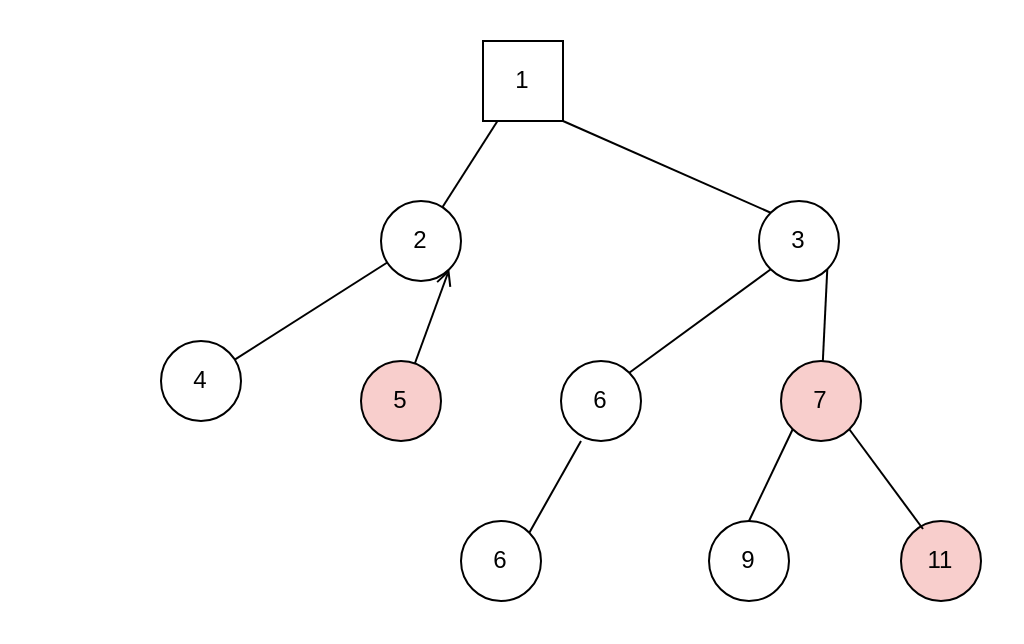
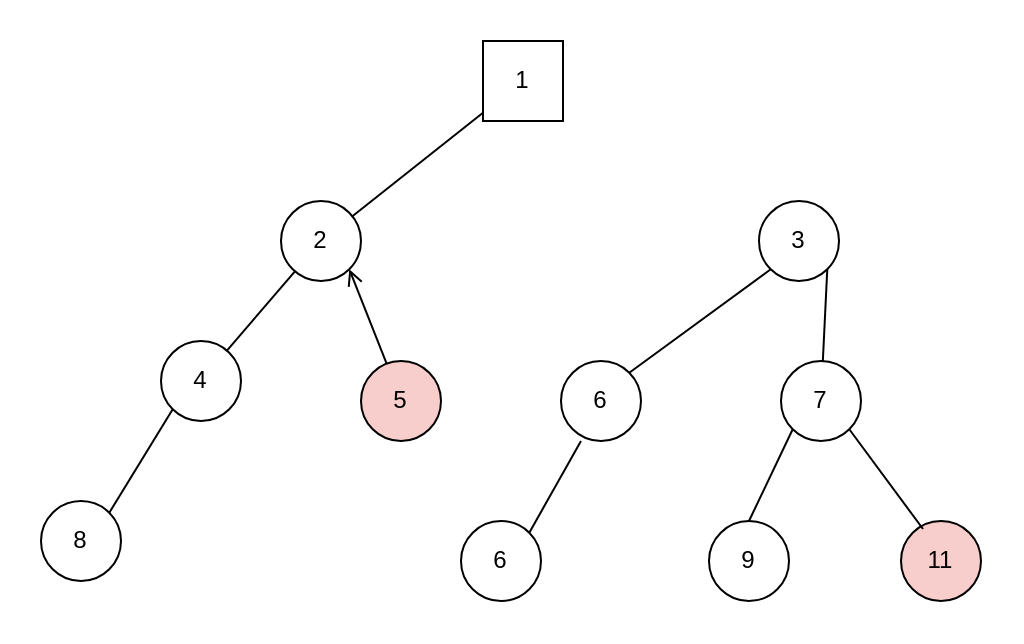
  <mxCell id="0" />
  <mxCell id="1" parent="0" />
  <mxCell id="2" value="1" style="whiteSpace=wrap;html=1;aspect=fixed;rounded=0;" parent="1" vertex="1"><mxGeometry x="241" y="20" width="40" height="40" as="geometry" /></mxCell>
- <mxCell id="3" value="2" style="ellipse;whiteSpace=wrap;html=1;aspect=fixed;" parent="1" vertex="1"><mxGeometry x="190" y="100" width="40" height="40" as="geometry" /></mxCell>
+ <mxCell id="3" value="2" style="ellipse;whiteSpace=wrap;html=1;aspect=fixed;" parent="1" vertex="1"><mxGeometry x="140" y="100" width="40" height="40" as="geometry" /></mxCell>
  <mxCell id="4" value="3" style="ellipse;whiteSpace=wrap;html=1;aspect=fixed;" parent="1" vertex="1"><mxGeometry x="379" y="100" width="40" height="40" as="geometry" /></mxCell>
  <mxCell id="5" value="5" style="ellipse;whiteSpace=wrap;html=1;aspect=fixed;fillColor=#f8cecc;" parent="1" vertex="1"><mxGeometry x="180" y="180" width="40" height="40" as="geometry" /></mxCell>
  <mxCell id="6" value="4" style="ellipse;whiteSpace=wrap;html=1;aspect=fixed;" parent="1" vertex="1"><mxGeometry x="80" y="170" width="40" height="40" as="geometry" /></mxCell>
+ <mxCell id="7" value="8" style="ellipse;whiteSpace=wrap;html=1;aspect=fixed;" parent="1" vertex="1"><mxGeometry x="20" y="250" width="40" height="40" as="geometry" /></mxCell>
  <mxCell id="8" value="6" style="ellipse;whiteSpace=wrap;html=1;aspect=fixed;" parent="1" vertex="1"><mxGeometry x="280" y="180" width="40" height="40" as="geometry" /></mxCell>
- <mxCell id="9" value="7" style="ellipse;whiteSpace=wrap;html=1;aspect=fixed;fillColor=#f8cecc;" parent="1" vertex="1"><mxGeometry x="390" y="180" width="40" height="40" as="geometry" /></mxCell>
+ <mxCell id="9" value="7" style="ellipse;whiteSpace=wrap;html=1;aspect=fixed;" parent="1" vertex="1"><mxGeometry x="390" y="180" width="40" height="40" as="geometry" /></mxCell>
  <mxCell id="10" value="" style="endArrow=none;html=1;" parent="1" source="3" target="2" edge="1"><mxGeometry width="50" height="50" relative="1" as="geometry"><mxPoint x="260" y="270" as="sourcePoint" /><mxPoint x="310" y="220" as="targetPoint" /></mxGeometry></mxCell>
  <mxCell id="11" value="" style="endArrow=none;html=1;" parent="1" source="6" target="3" edge="1"><mxGeometry width="50" height="50" relative="1" as="geometry"><mxPoint x="260" y="270" as="sourcePoint" /><mxPoint x="310" y="220" as="targetPoint" /></mxGeometry></mxCell>
  <mxCell id="12" value="" style="endArrow=open;html=1;entryX=1;entryY=1;entryDx=0;entryDy=0;" parent="1" source="5" target="3" edge="1"><mxGeometry width="50" height="50" relative="1" as="geometry"><mxPoint x="260" y="270" as="sourcePoint" /><mxPoint x="310" y="220" as="targetPoint" /></mxGeometry></mxCell>
- <mxCell id="14" value="" style="endArrow=none;html=1;entryX=0;entryY=0;entryDx=0;entryDy=0;exitX=1;exitY=1;exitDx=0;exitDy=0;" parent="1" source="2" target="4" edge="1"><mxGeometry width="50" height="50" relative="1" as="geometry"><mxPoint x="260" y="250" as="sourcePoint" /><mxPoint x="310" y="200" as="targetPoint" /></mxGeometry></mxCell>
+ <mxCell id="13" value="" style="endArrow=none;html=1;exitX=1;exitY=0;exitDx=0;exitDy=0;entryX=0;entryY=1;entryDx=0;entryDy=0;" parent="1" source="7" target="6" edge="1"><mxGeometry width="50" height="50" relative="1" as="geometry"><mxPoint x="260" y="270" as="sourcePoint" /><mxPoint x="90" y="190" as="targetPoint" /></mxGeometry></mxCell>
  <mxCell id="15" value="" style="endArrow=none;html=1;entryX=0;entryY=1;entryDx=0;entryDy=0;exitX=1;exitY=0;exitDx=0;exitDy=0;" parent="1" source="8" target="4" edge="1"><mxGeometry width="50" height="50" relative="1" as="geometry"><mxPoint x="260" y="250" as="sourcePoint" /><mxPoint x="310" y="200" as="targetPoint" /></mxGeometry></mxCell>
  <mxCell id="16" value="" style="endArrow=none;html=1;entryX=1;entryY=1;entryDx=0;entryDy=0;" parent="1" source="9" target="4" edge="1"><mxGeometry width="50" height="50" relative="1" as="geometry"><mxPoint x="396" y="174" as="sourcePoint" /><mxPoint x="310" y="200" as="targetPoint" /></mxGeometry></mxCell>
  <mxCell id="17" value="6" style="ellipse;whiteSpace=wrap;html=1;aspect=fixed;" parent="1" vertex="1"><mxGeometry x="230" y="260" width="40" height="40" as="geometry" /></mxCell>
  <mxCell id="18" value="" style="endArrow=none;html=1;exitX=1;exitY=0;exitDx=0;exitDy=0;" parent="1" source="17" edge="1"><mxGeometry width="50" height="50" relative="1" as="geometry"><mxPoint x="280" y="220" as="sourcePoint" /><mxPoint x="290" y="220" as="targetPoint" /></mxGeometry></mxCell>
  <mxCell id="19" value="9" style="ellipse;whiteSpace=wrap;html=1;aspect=fixed;" parent="1" vertex="1"><mxGeometry x="354" y="260" width="40" height="40" as="geometry" /></mxCell>
  <mxCell id="20" value="" style="endArrow=none;html=1;entryX=0;entryY=1;entryDx=0;entryDy=0;exitX=0.5;exitY=0;exitDx=0;exitDy=0;" parent="1" source="19" target="9" edge="1"><mxGeometry width="50" height="50" relative="1" as="geometry"><mxPoint x="280" y="220" as="sourcePoint" /><mxPoint x="330" y="170" as="targetPoint" /></mxGeometry></mxCell>
  <mxCell id="21" value="11" style="ellipse;whiteSpace=wrap;html=1;aspect=fixed;fillColor=#f8cecc;" parent="1" vertex="1"><mxGeometry x="450" y="260" width="40" height="40" as="geometry" /></mxCell>
  <mxCell id="22" value="" style="endArrow=none;html=1;entryX=1;entryY=1;entryDx=0;entryDy=0;" parent="1" target="9" edge="1"><mxGeometry width="50" height="50" relative="1" as="geometry"><mxPoint x="461" y="264" as="sourcePoint" /><mxPoint x="330" y="170" as="targetPoint" /></mxGeometry></mxCell>
